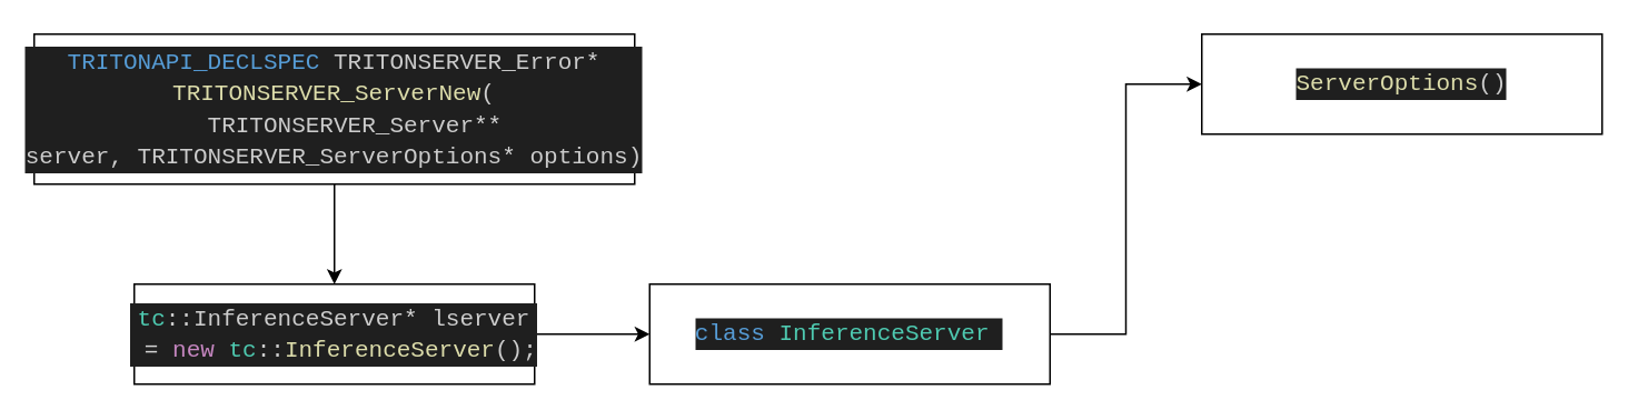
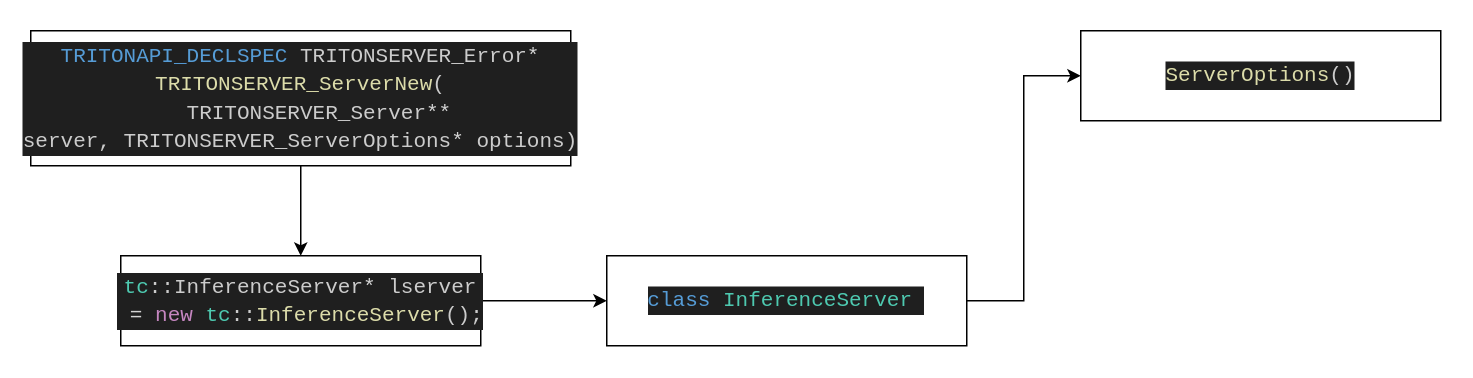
  <mxCell id="0" />
  <mxCell id="1" parent="0" />
  <mxCell id="2" value="" style="edgeStyle=orthogonalEdgeStyle;rounded=0;orthogonalLoop=1;jettySize=auto;html=1;" edge="1" parent="1" source="3" target="5"><mxGeometry relative="1" as="geometry" /></mxCell>
  <mxCell id="3" value="&lt;div style=&quot;color: rgb(204, 204, 204); background-color: rgb(31, 31, 31); font-family: Consolas, &amp;quot;Courier New&amp;quot;, monospace; font-size: 14px; line-height: 19px; white-space: pre;&quot;&gt;&lt;div style=&quot;line-height: 19px;&quot;&gt;&lt;div&gt;&lt;span style=&quot;color: #569cd6;&quot;&gt;TRITONAPI_DECLSPEC&lt;/span&gt; TRITONSERVER_Error&lt;span style=&quot;color: #d4d4d4;&quot;&gt;*&lt;/span&gt;&lt;/div&gt;&lt;div&gt;&lt;span style=&quot;color: #dcdcaa;&quot;&gt;TRITONSERVER_ServerNew&lt;/span&gt;(&lt;/div&gt;&lt;div&gt;&amp;nbsp; &amp;nbsp; TRITONSERVER_Server&lt;span style=&quot;color: #d4d4d4;&quot;&gt;**&lt;/span&gt; &lt;/div&gt;&lt;div&gt;server, TRITONSERVER_ServerOptions&lt;span style=&quot;color: #d4d4d4;&quot;&gt;*&lt;/span&gt; options)&lt;/div&gt;&lt;/div&gt;&lt;/div&gt;" style="rounded=0;whiteSpace=wrap;html=1;" vertex="1" parent="1"><mxGeometry x="20" y="20" width="360" height="90" as="geometry" /></mxCell>
  <mxCell id="4" value="" style="edgeStyle=orthogonalEdgeStyle;rounded=0;orthogonalLoop=1;jettySize=auto;html=1;" edge="1" parent="1" source="5" target="7"><mxGeometry relative="1" as="geometry" /></mxCell>
  <mxCell id="5" value="&lt;div style=&quot;color: rgb(204, 204, 204); background-color: rgb(31, 31, 31); font-family: Consolas, &amp;quot;Courier New&amp;quot;, monospace; font-size: 14px; line-height: 19px; white-space: pre;&quot;&gt;&lt;div style=&quot;line-height: 19px;&quot;&gt;&lt;div style=&quot;line-height: 19px;&quot;&gt;&lt;span style=&quot;color: #4ec9b0;&quot;&gt;tc&lt;/span&gt;::InferenceServer&lt;span style=&quot;color: #d4d4d4;&quot;&gt;*&lt;/span&gt; lserver&lt;/div&gt;&lt;div style=&quot;line-height: 19px;&quot;&gt; &lt;span style=&quot;color: #d4d4d4;&quot;&gt;=&lt;/span&gt; &lt;span style=&quot;color: #c586c0;&quot;&gt;new&lt;/span&gt; &lt;span style=&quot;color: #4ec9b0;&quot;&gt;tc&lt;/span&gt;::&lt;span style=&quot;color: #dcdcaa;&quot;&gt;InferenceServer&lt;/span&gt;();&lt;/div&gt;&lt;/div&gt;&lt;/div&gt;" style="rounded=0;whiteSpace=wrap;html=1;" vertex="1" parent="1"><mxGeometry x="80" y="170" width="240" height="60" as="geometry" /></mxCell>
  <mxCell id="6" style="edgeStyle=orthogonalEdgeStyle;rounded=0;orthogonalLoop=1;jettySize=auto;html=1;exitX=1;exitY=0.5;exitDx=0;exitDy=0;entryX=0;entryY=0.5;entryDx=0;entryDy=0;" edge="1" parent="1" source="7" target="8"><mxGeometry relative="1" as="geometry" /></mxCell>
- <mxCell id="7" value="&lt;div style=&quot;color: rgb(204, 204, 204); background-color: rgb(31, 31, 31); font-family: Consolas, &amp;quot;Courier New&amp;quot;, monospace; font-size: 14px; line-height: 19px; white-space: pre;&quot;&gt;&lt;div style=&quot;line-height: 19px;&quot;&gt;&lt;div style=&quot;line-height: 19px;&quot;&gt;&lt;div style=&quot;line-height: 19px;&quot;&gt;&lt;span style=&quot;color: #569cd6;&quot;&gt;class&lt;/span&gt; &lt;span style=&quot;color: #4ec9b0;&quot;&gt;InferenceServer&lt;/span&gt; &lt;/div&gt;&lt;/div&gt;&lt;/div&gt;&lt;/div&gt;" style="rounded=0;whiteSpace=wrap;html=1;" vertex="1" parent="1"><mxGeometry x="389" y="170" width="240" height="60" as="geometry" /></mxCell>
+ <mxCell id="7" value="&lt;div style=&quot;color: rgb(204, 204, 204); background-color: rgb(31, 31, 31); font-family: Consolas, &amp;quot;Courier New&amp;quot;, monospace; font-size: 14px; line-height: 19px; white-space: pre;&quot;&gt;&lt;div style=&quot;line-height: 19px;&quot;&gt;&lt;div style=&quot;line-height: 19px;&quot;&gt;&lt;div style=&quot;line-height: 19px;&quot;&gt;&lt;span style=&quot;color: #569cd6;&quot;&gt;class&lt;/span&gt; &lt;span style=&quot;color: #4ec9b0;&quot;&gt;InferenceServer&lt;/span&gt; &lt;/div&gt;&lt;/div&gt;&lt;/div&gt;&lt;/div&gt;" style="rounded=0;whiteSpace=wrap;html=1;" vertex="1" parent="1"><mxGeometry x="404" y="170" width="240" height="60" as="geometry" /></mxCell>
  <mxCell id="8" value="&lt;div style=&quot;color: rgb(204, 204, 204); background-color: rgb(31, 31, 31); font-family: Consolas, &amp;quot;Courier New&amp;quot;, monospace; font-size: 14px; line-height: 19px; white-space: pre;&quot;&gt;&lt;div style=&quot;line-height: 19px;&quot;&gt;&lt;div style=&quot;line-height: 19px;&quot;&gt;&lt;div style=&quot;line-height: 19px;&quot;&gt;&lt;div style=&quot;line-height: 19px;&quot;&gt;&lt;span style=&quot;color: #dcdcaa;&quot;&gt;ServerOptions&lt;/span&gt;()&lt;/div&gt;&lt;/div&gt;&lt;/div&gt;&lt;/div&gt;&lt;/div&gt;" style="rounded=0;whiteSpace=wrap;html=1;" vertex="1" parent="1"><mxGeometry x="720" y="20" width="240" height="60" as="geometry" /></mxCell>
